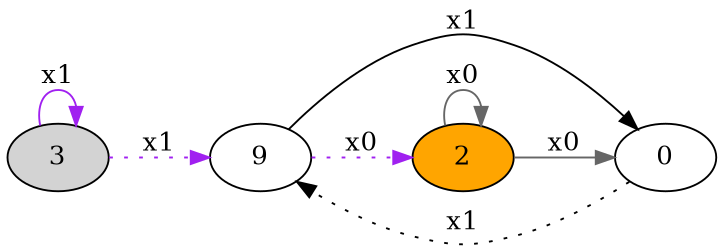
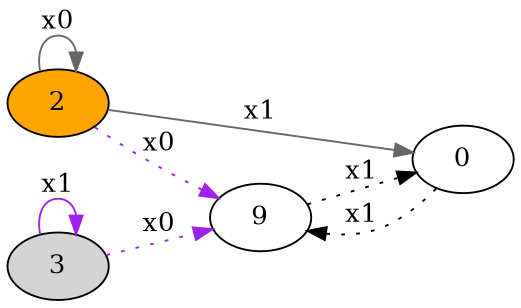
  digraph {
    rankdir=LR
    node [fillcolor=white style=filled]
    edge [color=purple style=dotted]
    n1 [label=9]
    0
    2 [fillcolor=orange]
    3 [fillcolor=lightgrey]
-   n1 -> 0 [color=black label=x1 style=solid]
-   n1 -> 2 [label=x0]
+   n1 -> 0 [color=black label=x1]
+   2 -> n1 [label=x0]
    0 -> n1 [color=black label=x1]
-   2 -> 0 [color=gray40 label=x0 style=solid]
+   2 -> 0 [color=gray40 label=x1 style=solid]
    2 -> 2 [color=gray40 label=x0 style=solid]
-   3 -> n1 [label=x1]
+   3 -> n1 [label=x0]
    3 -> 3 [label=x1 style=solid]
  }
